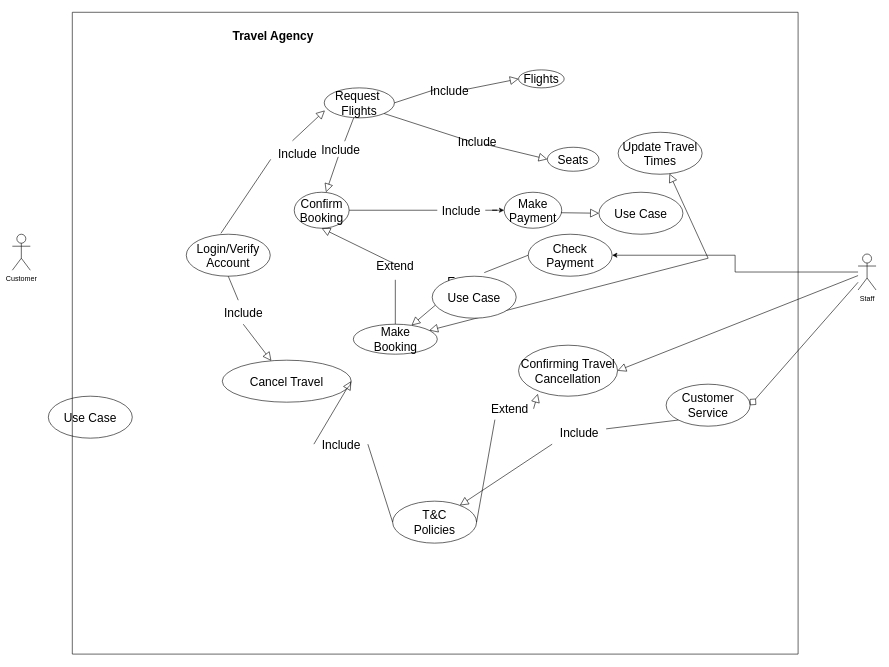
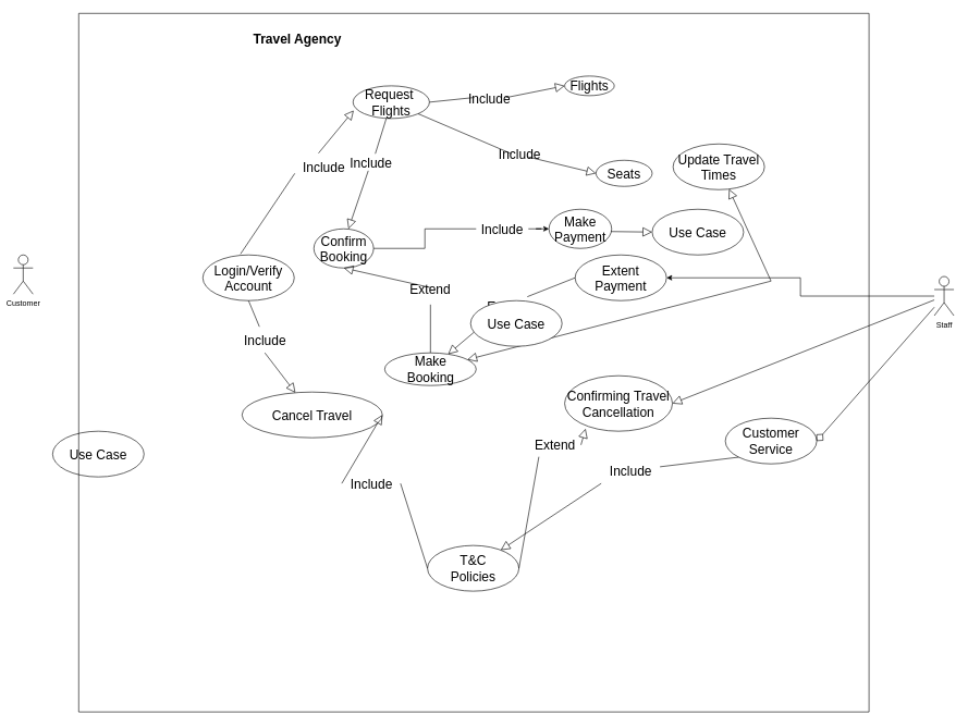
  <mxCell id="0" />
  <mxCell id="1" parent="0" />
  <mxCell id="2" value="Customer" style="shape=umlActor;verticalLabelPosition=bottom;verticalAlign=top;html=1;outlineConnect=0;" vertex="1" parent="1"><mxGeometry x="20" y="390" width="30" height="60" as="geometry" /></mxCell>
  <mxCell id="3" style="edgeStyle=orthogonalEdgeStyle;rounded=0;orthogonalLoop=1;jettySize=auto;html=1;fontSize=20;entryX=1;entryY=0.5;entryDx=0;entryDy=0;" edge="1" parent="1" source="4" target="12"><mxGeometry relative="1" as="geometry"><mxPoint x="1010" y="440" as="targetPoint" /></mxGeometry></mxCell>
  <mxCell id="4" value="Staff&lt;br&gt;" style="shape=umlActor;verticalLabelPosition=bottom;verticalAlign=top;html=1;outlineConnect=0;" vertex="1" parent="1"><mxGeometry x="1430" y="423" width="30" height="60" as="geometry" /></mxCell>
  <mxCell id="5" value="Travel Agency&#10;" style="text;align=center;fontStyle=1;verticalAlign=middle;spacingLeft=3;spacingRight=3;strokeColor=none;rotatable=0;points=[[0,0.5],[1,0.5]];portConstraint=eastwest;fontSize=20;" vertex="1" parent="1"><mxGeometry x="380" y="40" width="150" height="60" as="geometry" /></mxCell>
- <mxCell id="6" value="Request&amp;nbsp;&lt;br&gt;Flights" style="ellipse;whiteSpace=wrap;html=1;fontSize=20;" vertex="1" parent="1"><mxGeometry x="540" y="146" width="117" height="50" as="geometry" /></mxCell>
+ <mxCell id="6" value="Request&amp;nbsp;&lt;br&gt;Flights" style="ellipse;whiteSpace=wrap;html=1;fontSize=20;" vertex="1" parent="1"><mxGeometry x="540" y="131" width="117" height="50" as="geometry" /></mxCell>
  <mxCell id="7" value="Seats" style="ellipse;whiteSpace=wrap;html=1;fontSize=20;" vertex="1" parent="1"><mxGeometry x="912" y="245" width="86" height="40" as="geometry" /></mxCell>
  <mxCell id="8" value="Flights" style="ellipse;whiteSpace=wrap;html=1;fontSize=20;" vertex="1" parent="1"><mxGeometry x="864" y="116" width="76" height="30" as="geometry" /></mxCell>
  <mxCell id="9" style="edgeStyle=orthogonalEdgeStyle;rounded=0;orthogonalLoop=1;jettySize=auto;html=1;entryX=0;entryY=0.5;entryDx=0;entryDy=0;fontSize=20;startArrow=none;" edge="1" parent="1" source="26" target="57"><mxGeometry relative="1" as="geometry" /></mxCell>
- <mxCell id="10" value="Confirm Booking" style="ellipse;whiteSpace=wrap;html=1;fontSize=20;" vertex="1" parent="1"><mxGeometry x="490" y="320" width="91.5" height="60" as="geometry" /></mxCell>
+ <mxCell id="10" value="Confirm Booking" style="ellipse;whiteSpace=wrap;html=1;fontSize=20;" vertex="1" parent="1"><mxGeometry x="480" y="350" width="91.5" height="60" as="geometry" /></mxCell>
  <mxCell id="11" value="Login/Verify&lt;br&gt;Account&lt;br&gt;" style="ellipse;whiteSpace=wrap;html=1;fontSize=20;" vertex="1" parent="1"><mxGeometry x="310" y="390" width="140" height="70" as="geometry" /></mxCell>
- <mxCell id="12" value="Check Payment" style="ellipse;whiteSpace=wrap;html=1;fontSize=20;" vertex="1" parent="1"><mxGeometry x="880" y="390" width="140" height="70" as="geometry" /></mxCell>
+ <mxCell id="12" value="Extent Payment" style="ellipse;whiteSpace=wrap;html=1;fontSize=20;" vertex="1" parent="1"><mxGeometry x="880" y="390" width="140" height="70" as="geometry" /></mxCell>
  <mxCell id="13" value="Make &lt;br&gt;Booking&lt;br&gt;" style="ellipse;whiteSpace=wrap;html=1;fontSize=20;" vertex="1" parent="1"><mxGeometry x="588.5" y="540" width="140" height="50" as="geometry" /></mxCell>
  <mxCell id="14" value="Confirming Travel&lt;br&gt;Cancellation" style="ellipse;whiteSpace=wrap;html=1;fontSize=20;" vertex="1" parent="1"><mxGeometry x="864" y="575" width="165" height="85" as="geometry" /></mxCell>
  <mxCell id="15" value="" style="edgeStyle=none;html=1;endArrow=block;endFill=0;endSize=12;verticalAlign=bottom;rounded=0;fontSize=20;" edge="1" parent="1" target="13"><mxGeometry width="160" relative="1" as="geometry"><mxPoint x="1180" y="430" as="sourcePoint" /><mxPoint x="950" y="480" as="targetPoint" /></mxGeometry></mxCell>
  <mxCell id="16" value="T&amp;amp;C&lt;br&gt;Policies" style="ellipse;whiteSpace=wrap;html=1;fontSize=20;" vertex="1" parent="1"><mxGeometry x="654" y="835" width="140" height="70" as="geometry" /></mxCell>
  <mxCell id="17" value="Use Case" style="ellipse;whiteSpace=wrap;html=1;fontSize=20;" vertex="1" parent="1"><mxGeometry x="80" y="660" width="140" height="70" as="geometry" /></mxCell>
  <mxCell id="18" value="Cancel Travel" style="ellipse;whiteSpace=wrap;html=1;fontSize=20;" vertex="1" parent="1"><mxGeometry x="370" y="600" width="215" height="70" as="geometry" /></mxCell>
  <mxCell id="19" value="Customer Service" style="ellipse;whiteSpace=wrap;html=1;fontSize=20;" vertex="1" parent="1"><mxGeometry x="1110" y="640" width="140" height="70" as="geometry" /></mxCell>
  <mxCell id="20" value="Update Travel&lt;br&gt;Times" style="ellipse;whiteSpace=wrap;html=1;fontSize=20;" vertex="1" parent="1"><mxGeometry x="1030" y="220" width="140" height="70" as="geometry" /></mxCell>
  <mxCell id="21" value="" style="edgeStyle=none;html=1;endArrow=block;endFill=0;endSize=12;verticalAlign=bottom;rounded=0;fontSize=20;" edge="1" parent="1" target="20"><mxGeometry width="160" relative="1" as="geometry"><mxPoint x="1180" y="430" as="sourcePoint" /><mxPoint x="790" y="470" as="targetPoint" /></mxGeometry></mxCell>
  <mxCell id="22" value="" style="edgeStyle=none;html=1;endArrow=block;endFill=0;endSize=12;verticalAlign=bottom;rounded=0;fontSize=20;entryX=1;entryY=0.5;entryDx=0;entryDy=0;" edge="1" parent="1" source="4" target="14"><mxGeometry width="160" relative="1" as="geometry"><mxPoint x="1180" y="486" as="sourcePoint" /><mxPoint x="715" y="606" as="targetPoint" /></mxGeometry></mxCell>
  <mxCell id="23" value="" style="edgeStyle=none;html=1;endArrow=diamond;endFill=0;endSize=12;verticalAlign=bottom;rounded=0;fontSize=20;entryX=1;entryY=0.5;entryDx=0;entryDy=0;" edge="1" parent="1" source="4" target="19"><mxGeometry width="160" relative="1" as="geometry"><mxPoint x="1475" y="665" as="sourcePoint" /><mxPoint x="1010" y="785" as="targetPoint" /></mxGeometry></mxCell>
  <mxCell id="24" value="" style="edgeStyle=none;html=1;endArrow=block;endFill=0;endSize=12;verticalAlign=bottom;rounded=0;fontSize=20;exitX=0.5;exitY=1;exitDx=0;exitDy=0;startArrow=none;" edge="1" parent="1" source="53" target="18"><mxGeometry width="160" relative="1" as="geometry"><mxPoint x="1545" y="720" as="sourcePoint" /><mxPoint x="1080" y="840" as="targetPoint" /></mxGeometry></mxCell>
  <mxCell id="25" value="" style="edgeStyle=orthogonalEdgeStyle;rounded=0;orthogonalLoop=1;jettySize=auto;html=1;entryX=0;entryY=0.5;entryDx=0;entryDy=0;fontSize=20;endArrow=none;" edge="1" parent="1" source="10" target="26"><mxGeometry relative="1" as="geometry"><mxPoint x="704" y="350" as="sourcePoint" /><mxPoint x="868" y="350" as="targetPoint" /></mxGeometry></mxCell>
  <mxCell id="26" value="Include" style="text;align=center;fontStyle=0;verticalAlign=middle;spacingLeft=3;spacingRight=3;strokeColor=none;rotatable=0;points=[[0,0.5],[1,0.5]];portConstraint=eastwest;fontSize=20;" vertex="1" parent="1"><mxGeometry x="728.5" y="337" width="80" height="26" as="geometry" /></mxCell>
  <mxCell id="27" value="" style="edgeStyle=none;html=1;endArrow=block;endFill=0;endSize=12;verticalAlign=bottom;rounded=0;fontSize=20;startArrow=none;" edge="1" parent="1" source="33" target="13"><mxGeometry width="160" relative="1" as="geometry"><mxPoint x="988" y="540" as="sourcePoint" /><mxPoint x="523" y="660" as="targetPoint" /></mxGeometry></mxCell>
  <mxCell id="28" value="" style="edgeStyle=none;html=1;endArrow=block;endFill=0;endSize=12;verticalAlign=bottom;rounded=0;fontSize=20;exitX=0.5;exitY=0;exitDx=0;exitDy=0;entryX=0.5;entryY=1;entryDx=0;entryDy=0;startArrow=none;" edge="1" parent="1" source="35" target="10"><mxGeometry width="160" relative="1" as="geometry"><mxPoint x="690" y="505" as="sourcePoint" /><mxPoint x="225" y="625" as="targetPoint" /></mxGeometry></mxCell>
  <mxCell id="29" value="" style="edgeStyle=none;html=1;endArrow=block;endFill=0;endSize=12;verticalAlign=bottom;rounded=0;fontSize=20;exitX=0;exitY=0.5;exitDx=0;exitDy=0;entryX=1;entryY=0.5;entryDx=0;entryDy=0;startArrow=none;" edge="1" parent="1" source="37" target="18"><mxGeometry width="160" relative="1" as="geometry"><mxPoint x="935" y="840" as="sourcePoint" /><mxPoint x="470" y="960" as="targetPoint" /></mxGeometry></mxCell>
  <mxCell id="30" value="" style="edgeStyle=none;html=1;endArrow=block;endFill=0;endSize=12;verticalAlign=bottom;rounded=0;fontSize=20;exitX=1;exitY=0.5;exitDx=0;exitDy=0;entryX=0.194;entryY=0.954;entryDx=0;entryDy=0;entryPerimeter=0;startArrow=none;" edge="1" parent="1" source="39" target="14"><mxGeometry width="160" relative="1" as="geometry"><mxPoint x="1065" y="830" as="sourcePoint" /><mxPoint x="890" y="880" as="targetPoint" /></mxGeometry></mxCell>
  <mxCell id="31" value="" style="edgeStyle=none;html=1;endArrow=block;endFill=0;endSize=12;verticalAlign=bottom;rounded=0;fontSize=20;exitX=1;exitY=1;exitDx=0;exitDy=0;entryX=0;entryY=0.5;entryDx=0;entryDy=0;startArrow=none;" edge="1" parent="1" source="47" target="7"><mxGeometry width="160" relative="1" as="geometry"><mxPoint x="1575" y="820" as="sourcePoint" /><mxPoint x="1110" y="940" as="targetPoint" /></mxGeometry></mxCell>
  <mxCell id="32" value="" style="edgeStyle=none;html=1;endArrow=none;endFill=0;endSize=12;verticalAlign=bottom;rounded=0;fontSize=20;exitX=0;exitY=0.5;exitDx=0;exitDy=0;" edge="1" parent="1" source="12" target="33"><mxGeometry width="160" relative="1" as="geometry"><mxPoint x="693" y="543" as="sourcePoint" /><mxPoint x="830" y="450" as="targetPoint" /></mxGeometry></mxCell>
  <mxCell id="33" value="Extent" style="text;align=center;fontStyle=0;verticalAlign=middle;spacingLeft=3;spacingRight=3;strokeColor=none;rotatable=0;points=[[0,0.5],[1,0.5]];portConstraint=eastwest;fontSize=20;" vertex="1" parent="1"><mxGeometry x="734" y="454" width="80" height="26" as="geometry" /></mxCell>
  <mxCell id="34" value="" style="edgeStyle=none;html=1;endArrow=none;endFill=0;endSize=12;verticalAlign=bottom;rounded=0;fontSize=20;exitX=0.5;exitY=0;exitDx=0;exitDy=0;entryX=0.5;entryY=1;entryDx=0;entryDy=0;" edge="1" parent="1" source="13" target="35"><mxGeometry width="160" relative="1" as="geometry"><mxPoint x="659" y="540" as="sourcePoint" /><mxPoint x="659" y="380" as="targetPoint" /></mxGeometry></mxCell>
  <mxCell id="35" value="Extend&#10;" style="text;align=center;fontStyle=0;verticalAlign=middle;spacingLeft=3;spacingRight=3;strokeColor=none;rotatable=0;points=[[0,0.5],[1,0.5]];portConstraint=eastwest;fontSize=20;" vertex="1" parent="1"><mxGeometry x="618.5" y="440" width="80" height="26" as="geometry" /></mxCell>
  <mxCell id="36" value="" style="edgeStyle=none;html=1;endArrow=none;endFill=0;endSize=12;verticalAlign=bottom;rounded=0;fontSize=20;exitX=0;exitY=0.5;exitDx=0;exitDy=0;entryX=1;entryY=0.5;entryDx=0;entryDy=0;" edge="1" parent="1" source="16" target="37"><mxGeometry width="160" relative="1" as="geometry"><mxPoint x="690" y="715" as="sourcePoint" /><mxPoint x="470" y="795" as="targetPoint" /></mxGeometry></mxCell>
  <mxCell id="37" value="Include&lt;br&gt;" style="text;html=1;align=center;verticalAlign=middle;resizable=0;points=[];autosize=1;strokeColor=none;fillColor=none;fontSize=20;" vertex="1" parent="1"><mxGeometry x="522.75" y="720" width="90" height="40" as="geometry" /></mxCell>
  <mxCell id="38" value="" style="edgeStyle=none;html=1;endArrow=none;endFill=0;endSize=12;verticalAlign=bottom;rounded=0;fontSize=20;exitX=1;exitY=0.5;exitDx=0;exitDy=0;entryX=0.194;entryY=0.954;entryDx=0;entryDy=0;entryPerimeter=0;" edge="1" parent="1" source="16" target="39"><mxGeometry width="160" relative="1" as="geometry"><mxPoint x="830" y="715" as="sourcePoint" /><mxPoint x="892" y="656" as="targetPoint" /></mxGeometry></mxCell>
  <mxCell id="39" value="Extend&lt;br&gt;" style="text;html=1;align=center;verticalAlign=middle;resizable=0;points=[];autosize=1;strokeColor=none;fillColor=none;fontSize=20;" vertex="1" parent="1"><mxGeometry x="809" y="661" width="80" height="40" as="geometry" /></mxCell>
  <mxCell id="40" value="" style="edgeStyle=none;html=1;endArrow=block;endFill=0;endSize=12;verticalAlign=bottom;rounded=0;fontSize=20;exitX=1;exitY=0.5;exitDx=0;exitDy=0;entryX=0;entryY=0.5;entryDx=0;entryDy=0;startArrow=none;" edge="1" parent="1" source="45" target="8"><mxGeometry width="160" relative="1" as="geometry"><mxPoint x="412.5" y="116" as="sourcePoint" /><mxPoint x="-52.5" y="236" as="targetPoint" /></mxGeometry></mxCell>
  <mxCell id="41" value="" style="edgeStyle=none;html=1;endArrow=block;endFill=0;endSize=12;verticalAlign=bottom;rounded=0;fontSize=20;exitX=0;exitY=1;exitDx=0;exitDy=0;startArrow=none;" edge="1" parent="1" source="49" target="16"><mxGeometry width="160" relative="1" as="geometry"><mxPoint x="1169" y="930" as="sourcePoint" /><mxPoint x="704" y="1050" as="targetPoint" /></mxGeometry></mxCell>
  <mxCell id="42" value="" style="edgeStyle=none;html=1;endArrow=block;endFill=0;endSize=12;verticalAlign=bottom;rounded=0;fontSize=20;exitX=0.412;exitY=-0.02;exitDx=0;exitDy=0;exitPerimeter=0;entryX=0.009;entryY=0.753;entryDx=0;entryDy=0;entryPerimeter=0;startArrow=none;" edge="1" parent="1" source="51" target="6"><mxGeometry width="160" relative="1" as="geometry"><mxPoint x="315" y="454" as="sourcePoint" /><mxPoint x="-150" y="574" as="targetPoint" /></mxGeometry></mxCell>
  <mxCell id="43" value="" style="edgeStyle=none;html=1;endArrow=block;endFill=0;endSize=12;verticalAlign=bottom;rounded=0;fontSize=20;entryX=0.579;entryY=0;entryDx=0;entryDy=0;entryPerimeter=0;startArrow=none;" edge="1" parent="1" source="55" target="10"><mxGeometry width="160" relative="1" as="geometry"><mxPoint x="510" y="800" as="sourcePoint" /><mxPoint x="45" y="920" as="targetPoint" /></mxGeometry></mxCell>
  <mxCell id="44" value="" style="edgeStyle=none;html=1;endArrow=none;endFill=0;endSize=12;verticalAlign=bottom;rounded=0;fontSize=20;exitX=1;exitY=0.5;exitDx=0;exitDy=0;entryX=0;entryY=0.5;entryDx=0;entryDy=0;" edge="1" parent="1" source="6" target="45"><mxGeometry width="160" relative="1" as="geometry"><mxPoint x="657" y="171" as="sourcePoint" /><mxPoint x="864" y="131" as="targetPoint" /></mxGeometry></mxCell>
  <mxCell id="45" value="Include" style="text;align=center;fontStyle=0;verticalAlign=middle;spacingLeft=3;spacingRight=3;strokeColor=none;rotatable=0;points=[[0,0.5],[1,0.5]];portConstraint=eastwest;fontSize=20;" vertex="1" parent="1"><mxGeometry x="724" y="146" width="50" height="6" as="geometry" /></mxCell>
  <mxCell id="46" value="" style="edgeStyle=none;html=1;endArrow=none;endFill=0;endSize=12;verticalAlign=bottom;rounded=0;fontSize=20;exitX=1;exitY=1;exitDx=0;exitDy=0;entryX=0;entryY=0.5;entryDx=0;entryDy=0;" edge="1" parent="1" source="6" target="47"><mxGeometry width="160" relative="1" as="geometry"><mxPoint x="640" y="189" as="sourcePoint" /><mxPoint x="912" y="265" as="targetPoint" /></mxGeometry></mxCell>
  <mxCell id="47" value="Include" style="text;align=center;fontStyle=0;verticalAlign=middle;spacingLeft=3;spacingRight=3;strokeColor=none;rotatable=0;points=[[0,0.5],[1,0.5]];portConstraint=eastwest;fontSize=20;" vertex="1" parent="1"><mxGeometry x="782.5" y="230" width="26" height="10" as="geometry" /></mxCell>
  <mxCell id="48" value="" style="edgeStyle=none;html=1;endArrow=none;endFill=0;endSize=12;verticalAlign=bottom;rounded=0;fontSize=20;exitX=0;exitY=1;exitDx=0;exitDy=0;" edge="1" parent="1" source="19" target="49"><mxGeometry width="160" relative="1" as="geometry"><mxPoint x="1130" y="699" as="sourcePoint" /><mxPoint x="792" y="746" as="targetPoint" /></mxGeometry></mxCell>
  <mxCell id="49" value="Include&lt;br&gt;" style="text;html=1;align=center;verticalAlign=middle;resizable=0;points=[];autosize=1;strokeColor=none;fillColor=none;fontSize=20;" vertex="1" parent="1"><mxGeometry x="920" y="700" width="90" height="40" as="geometry" /></mxCell>
  <mxCell id="50" value="" style="edgeStyle=none;html=1;endArrow=none;endFill=0;endSize=12;verticalAlign=bottom;rounded=0;fontSize=20;exitX=0.412;exitY=-0.02;exitDx=0;exitDy=0;exitPerimeter=0;entryX=0.009;entryY=0.753;entryDx=0;entryDy=0;entryPerimeter=0;" edge="1" parent="1" source="11" target="51"><mxGeometry width="160" relative="1" as="geometry"><mxPoint x="440" y="339" as="sourcePoint" /><mxPoint x="541" y="184" as="targetPoint" /></mxGeometry></mxCell>
  <mxCell id="51" value="Include&lt;br&gt;" style="text;html=1;align=center;verticalAlign=middle;resizable=0;points=[];autosize=1;strokeColor=none;fillColor=none;fontSize=20;" vertex="1" parent="1"><mxGeometry x="450" y="235" width="90" height="40" as="geometry" /></mxCell>
  <mxCell id="52" value="" style="edgeStyle=none;html=1;endArrow=none;endFill=0;endSize=12;verticalAlign=bottom;rounded=0;fontSize=20;exitX=0.5;exitY=1;exitDx=0;exitDy=0;" edge="1" parent="1" source="11" target="53"><mxGeometry width="160" relative="1" as="geometry"><mxPoint x="380" y="460" as="sourcePoint" /><mxPoint x="428" y="601" as="targetPoint" /></mxGeometry></mxCell>
  <mxCell id="53" value="Include&lt;br&gt;" style="text;html=1;align=center;verticalAlign=middle;resizable=0;points=[];autosize=1;strokeColor=none;fillColor=none;fontSize=20;" vertex="1" parent="1"><mxGeometry x="360" y="500" width="90" height="40" as="geometry" /></mxCell>
  <mxCell id="54" value="" style="edgeStyle=none;html=1;endArrow=none;endFill=0;endSize=12;verticalAlign=bottom;rounded=0;fontSize=20;entryX=0.579;entryY=0;entryDx=0;entryDy=0;entryPerimeter=0;" edge="1" parent="1" source="6" target="55"><mxGeometry width="160" relative="1" as="geometry"><mxPoint x="589" y="196" as="sourcePoint" /><mxPoint x="543" y="320" as="targetPoint" /></mxGeometry></mxCell>
  <mxCell id="55" value="Include" style="text;align=center;fontStyle=0;verticalAlign=middle;spacingLeft=3;spacingRight=3;strokeColor=none;rotatable=0;points=[[0,0.5],[1,0.5]];portConstraint=eastwest;fontSize=20;" vertex="1" parent="1"><mxGeometry x="527.75" y="235" width="80" height="26" as="geometry" /></mxCell>
  <mxCell id="56" value="" style="swimlane;startSize=0;fontSize=20;" vertex="1" parent="1"><mxGeometry x="120" y="20" width="1210" height="1070" as="geometry" /></mxCell>
  <mxCell id="57" value="Make Payment" style="ellipse;whiteSpace=wrap;html=1;fontSize=20;" vertex="1" parent="56"><mxGeometry x="720" y="300" width="96" height="60" as="geometry" /></mxCell>
  <mxCell id="58" value="Use Case" style="ellipse;whiteSpace=wrap;html=1;fontSize=20;" vertex="1" parent="56"><mxGeometry x="878" y="300" width="140" height="70" as="geometry" /></mxCell>
  <mxCell id="59" value="" style="edgeStyle=none;html=1;endArrow=block;endFill=0;endSize=12;verticalAlign=bottom;rounded=0;fontSize=20;exitX=0.988;exitY=0.569;exitDx=0;exitDy=0;exitPerimeter=0;" edge="1" parent="56" source="57" target="58"><mxGeometry width="160" relative="1" as="geometry"><mxPoint x="1070" y="420" as="sourcePoint" /><mxPoint x="605" y="540" as="targetPoint" /></mxGeometry></mxCell>
  <mxCell id="60" value="Use Case" style="ellipse;whiteSpace=wrap;html=1;fontSize=20;" vertex="1" parent="1"><mxGeometry x="720" y="460" width="140" height="70" as="geometry" /></mxCell>
